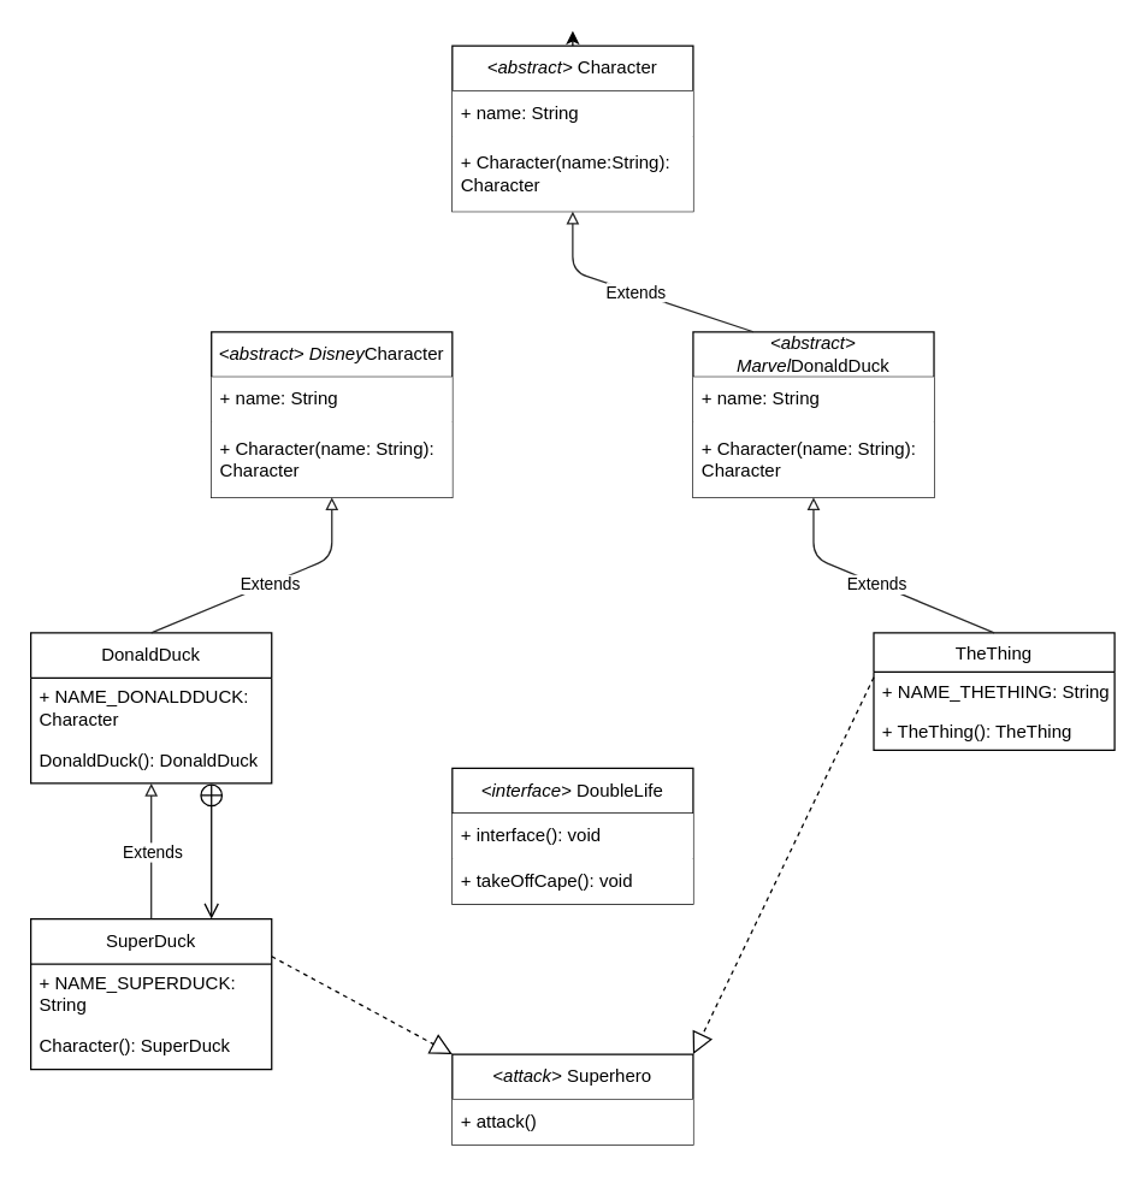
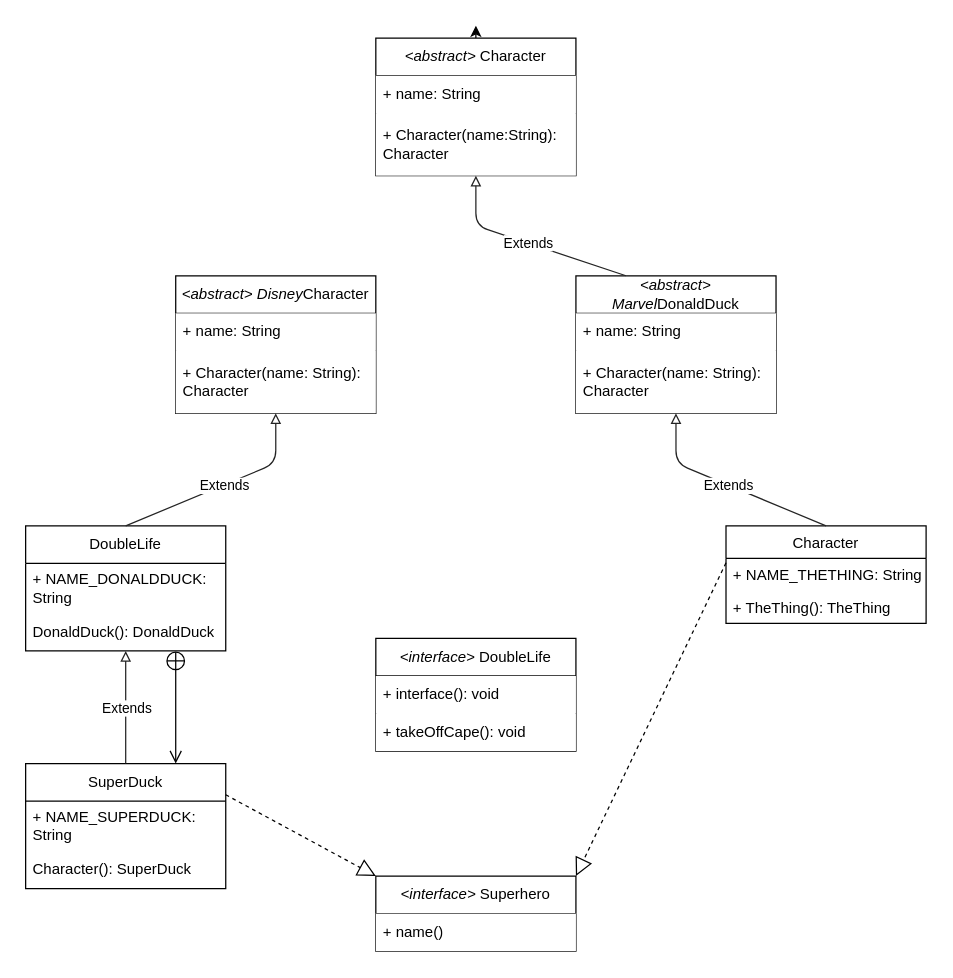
  <mxCell id="0" />
  <mxCell id="1" parent="0" />
  <mxCell id="2" style="edgeStyle=none;html=1;exitX=0.5;exitY=0;exitDx=0;exitDy=0;" parent="1" source="3" edge="1"><mxGeometry relative="1" as="geometry"><mxPoint x="380" y="20" as="targetPoint" /></mxGeometry></mxCell>
  <mxCell id="3" value="&lt;i&gt;&amp;lt;abstract&amp;gt; &lt;/i&gt;Character" style="swimlane;fontStyle=0;childLayout=stackLayout;horizontal=1;startSize=30;horizontalStack=0;resizeParent=1;resizeParentMax=0;resizeLast=0;collapsible=1;marginBottom=0;whiteSpace=wrap;html=1;gradientColor=none;" parent="1" vertex="1"><mxGeometry x="300" y="30" width="160" height="110" as="geometry" /></mxCell>
  <mxCell id="4" value="+ name: String" style="text;strokeColor=none;fillColor=default;align=left;verticalAlign=middle;spacingLeft=4;spacingRight=4;overflow=hidden;points=[[0,0.5],[1,0.5]];portConstraint=eastwest;rotatable=0;whiteSpace=wrap;html=1;" parent="3" vertex="1"><mxGeometry y="30" width="160" height="30" as="geometry" /></mxCell>
  <mxCell id="5" value="+ Character(name:String):&amp;nbsp; Character" style="text;strokeColor=none;fillColor=default;align=left;verticalAlign=middle;spacingLeft=4;spacingRight=4;overflow=hidden;points=[[0,0.5],[1,0.5]];portConstraint=eastwest;rotatable=0;whiteSpace=wrap;html=1;" parent="3" vertex="1"><mxGeometry y="60" width="160" height="50" as="geometry" /></mxCell>
  <mxCell id="6" value="&lt;i&gt;&amp;lt;abstract&amp;gt; Disney&lt;/i&gt;Character" style="swimlane;fontStyle=0;childLayout=stackLayout;horizontal=1;startSize=30;horizontalStack=0;resizeParent=1;resizeParentMax=0;resizeLast=0;collapsible=1;marginBottom=0;whiteSpace=wrap;html=1;gradientColor=none;" parent="1" vertex="1"><mxGeometry x="140" y="220" width="160" height="110" as="geometry" /></mxCell>
  <mxCell id="7" value="+ name: String" style="text;strokeColor=none;fillColor=default;align=left;verticalAlign=middle;spacingLeft=4;spacingRight=4;overflow=hidden;points=[[0,0.5],[1,0.5]];portConstraint=eastwest;rotatable=0;whiteSpace=wrap;html=1;" parent="6" vertex="1"><mxGeometry y="30" width="160" height="30" as="geometry" /></mxCell>
  <mxCell id="8" value="+ Character(name: String): Character" style="text;strokeColor=none;fillColor=default;align=left;verticalAlign=middle;spacingLeft=4;spacingRight=4;overflow=hidden;points=[[0,0.5],[1,0.5]];portConstraint=eastwest;rotatable=0;whiteSpace=wrap;html=1;" parent="6" vertex="1"><mxGeometry y="60" width="160" height="50" as="geometry" /></mxCell>
  <mxCell id="9" value="&lt;i&gt;&amp;lt;abstract&amp;gt; Marvel&lt;/i&gt;DonaldDuck" style="swimlane;fontStyle=0;childLayout=stackLayout;horizontal=1;startSize=30;horizontalStack=0;resizeParent=1;resizeParentMax=0;resizeLast=0;collapsible=1;marginBottom=0;whiteSpace=wrap;html=1;gradientColor=none;" parent="1" vertex="1"><mxGeometry x="460" y="220" width="160" height="110" as="geometry" /></mxCell>
  <mxCell id="10" value="+ name: String" style="text;strokeColor=none;fillColor=default;align=left;verticalAlign=middle;spacingLeft=4;spacingRight=4;overflow=hidden;points=[[0,0.5],[1,0.5]];portConstraint=eastwest;rotatable=0;whiteSpace=wrap;html=1;" parent="9" vertex="1"><mxGeometry y="30" width="160" height="30" as="geometry" /></mxCell>
  <mxCell id="11" value="+ Character(name: String): Character" style="text;strokeColor=none;fillColor=default;align=left;verticalAlign=middle;spacingLeft=4;spacingRight=4;overflow=hidden;points=[[0,0.5],[1,0.5]];portConstraint=eastwest;rotatable=0;whiteSpace=wrap;html=1;" parent="9" vertex="1"><mxGeometry y="60" width="160" height="50" as="geometry" /></mxCell>
  <mxCell id="12" value="&lt;i&gt;&amp;lt;interface&amp;gt; &lt;/i&gt;DoubleLife" style="swimlane;fontStyle=0;childLayout=stackLayout;horizontal=1;startSize=30;horizontalStack=0;resizeParent=1;resizeParentMax=0;resizeLast=0;collapsible=1;marginBottom=0;whiteSpace=wrap;html=1;gradientColor=none;" parent="1" vertex="1"><mxGeometry x="300" y="510" width="160" height="90" as="geometry" /></mxCell>
  <mxCell id="13" value="+ interface(): void" style="text;strokeColor=none;fillColor=default;align=left;verticalAlign=middle;spacingLeft=4;spacingRight=4;overflow=hidden;points=[[0,0.5],[1,0.5]];portConstraint=eastwest;rotatable=0;whiteSpace=wrap;html=1;" parent="12" vertex="1"><mxGeometry y="30" width="160" height="30" as="geometry" /></mxCell>
  <mxCell id="14" value="+ takeOffCape(): void" style="text;strokeColor=none;fillColor=default;align=left;verticalAlign=middle;spacingLeft=4;spacingRight=4;overflow=hidden;points=[[0,0.5],[1,0.5]];portConstraint=eastwest;rotatable=0;whiteSpace=wrap;html=1;" parent="12" vertex="1"><mxGeometry y="60" width="160" height="30" as="geometry" /></mxCell>
- <mxCell id="15" value="&lt;i&gt;&amp;lt;attack&amp;gt; &lt;/i&gt;Superhero" style="swimlane;fontStyle=0;childLayout=stackLayout;horizontal=1;startSize=30;horizontalStack=0;resizeParent=1;resizeParentMax=0;resizeLast=0;collapsible=1;marginBottom=0;whiteSpace=wrap;html=1;gradientColor=none;" parent="1" vertex="1"><mxGeometry x="300" y="700" width="160" height="60" as="geometry" /></mxCell>
- <mxCell id="16" value="+ attack()" style="text;strokeColor=none;fillColor=default;align=left;verticalAlign=middle;spacingLeft=4;spacingRight=4;overflow=hidden;points=[[0,0.5],[1,0.5]];portConstraint=eastwest;rotatable=0;whiteSpace=wrap;html=1;" parent="15" vertex="1"><mxGeometry y="30" width="160" height="30" as="geometry" /></mxCell>
+ <mxCell id="15" value="&lt;i&gt;&amp;lt;interface&amp;gt; &lt;/i&gt;Superhero" style="swimlane;fontStyle=0;childLayout=stackLayout;horizontal=1;startSize=30;horizontalStack=0;resizeParent=1;resizeParentMax=0;resizeLast=0;collapsible=1;marginBottom=0;whiteSpace=wrap;html=1;gradientColor=none;" parent="1" vertex="1"><mxGeometry x="300" y="700" width="160" height="60" as="geometry" /></mxCell>
+ <mxCell id="16" value="+ name()" style="text;strokeColor=none;fillColor=default;align=left;verticalAlign=middle;spacingLeft=4;spacingRight=4;overflow=hidden;points=[[0,0.5],[1,0.5]];portConstraint=eastwest;rotatable=0;whiteSpace=wrap;html=1;" parent="15" vertex="1"><mxGeometry y="30" width="160" height="30" as="geometry" /></mxCell>
  <mxCell id="17" value="" style="endArrow=block;html=1;exitX=0.25;exitY=0;exitDx=0;exitDy=0;endFill=0;strokeColor=#242424;" parent="1" source="9" edge="1"><mxGeometry relative="1" as="geometry"><mxPoint x="270" y="230" as="sourcePoint" /><mxPoint x="380" y="140" as="targetPoint" /><Array as="points"><mxPoint x="380" y="180" /></Array></mxGeometry></mxCell>
  <mxCell id="18" value="Extends" style="edgeLabel;resizable=0;html=1;align=center;verticalAlign=middle;fillColor=default;gradientColor=none;" parent="17" connectable="0" vertex="1"><mxGeometry relative="1" as="geometry" /></mxCell>
- <mxCell id="19" value="DonaldDuck" style="swimlane;fontStyle=0;childLayout=stackLayout;horizontal=1;startSize=30;horizontalStack=0;resizeParent=1;resizeParentMax=0;resizeLast=0;collapsible=1;marginBottom=0;whiteSpace=wrap;html=1;fillColor=default;gradientColor=none;swimlaneFillColor=default;" parent="1" vertex="1"><mxGeometry x="20" y="420" width="160" height="100" as="geometry" /></mxCell>
- <mxCell id="20" value="+ NAME_DONALDDUCK: Character" style="text;strokeColor=none;fillColor=none;align=left;verticalAlign=middle;spacingLeft=4;spacingRight=4;overflow=hidden;points=[[0,0.5],[1,0.5]];portConstraint=eastwest;rotatable=0;whiteSpace=wrap;html=1;" parent="19" vertex="1"><mxGeometry y="30" width="160" height="40" as="geometry" /></mxCell>
+ <mxCell id="19" value="DoubleLife" style="swimlane;fontStyle=0;childLayout=stackLayout;horizontal=1;startSize=30;horizontalStack=0;resizeParent=1;resizeParentMax=0;resizeLast=0;collapsible=1;marginBottom=0;whiteSpace=wrap;html=1;fillColor=default;gradientColor=none;swimlaneFillColor=default;" parent="1" vertex="1"><mxGeometry x="20" y="420" width="160" height="100" as="geometry" /></mxCell>
+ <mxCell id="20" value="+ NAME_DONALDDUCK: String" style="text;strokeColor=none;fillColor=none;align=left;verticalAlign=middle;spacingLeft=4;spacingRight=4;overflow=hidden;points=[[0,0.5],[1,0.5]];portConstraint=eastwest;rotatable=0;whiteSpace=wrap;html=1;" parent="19" vertex="1"><mxGeometry y="30" width="160" height="40" as="geometry" /></mxCell>
  <mxCell id="21" value="DonaldDuck(): DonaldDuck" style="text;strokeColor=none;fillColor=none;align=left;verticalAlign=middle;spacingLeft=4;spacingRight=4;overflow=hidden;points=[[0,0.5],[1,0.5]];portConstraint=eastwest;rotatable=0;whiteSpace=wrap;html=1;" parent="19" vertex="1"><mxGeometry y="70" width="160" height="30" as="geometry" /></mxCell>
  <mxCell id="22" value="" style="endArrow=block;html=1;entryX=0.5;entryY=1;entryDx=0;entryDy=0;endFill=0;strokeColor=#242424;" parent="1" edge="1"><mxGeometry relative="1" as="geometry"><mxPoint x="100" y="420" as="sourcePoint" /><mxPoint x="220" y="330" as="targetPoint" /><Array as="points"><mxPoint x="220" y="370" /></Array></mxGeometry></mxCell>
  <mxCell id="23" value="Extends" style="edgeLabel;resizable=0;html=1;align=center;verticalAlign=middle;fillColor=default;gradientColor=none;" parent="22" connectable="0" vertex="1"><mxGeometry relative="1" as="geometry" /></mxCell>
  <mxCell id="24" value="SuperDuck" style="swimlane;fontStyle=0;childLayout=stackLayout;horizontal=1;startSize=30;horizontalStack=0;resizeParent=1;resizeParentMax=0;resizeLast=0;collapsible=1;marginBottom=0;whiteSpace=wrap;html=1;fillColor=default;gradientColor=none;swimlaneFillColor=default;" parent="1" vertex="1"><mxGeometry x="20" y="610" width="160" height="100" as="geometry" /></mxCell>
  <mxCell id="25" value="+ NAME_SUPERDUCK: String" style="text;strokeColor=none;fillColor=none;align=left;verticalAlign=middle;spacingLeft=4;spacingRight=4;overflow=hidden;points=[[0,0.5],[1,0.5]];portConstraint=eastwest;rotatable=0;whiteSpace=wrap;html=1;" parent="24" vertex="1"><mxGeometry y="30" width="160" height="40" as="geometry" /></mxCell>
  <mxCell id="26" value="Character(): SuperDuck" style="text;strokeColor=none;fillColor=none;align=left;verticalAlign=middle;spacingLeft=4;spacingRight=4;overflow=hidden;points=[[0,0.5],[1,0.5]];portConstraint=eastwest;rotatable=0;whiteSpace=wrap;html=1;" parent="24" vertex="1"><mxGeometry y="70" width="160" height="30" as="geometry" /></mxCell>
  <mxCell id="27" value="" style="endArrow=block;html=1;endFill=0;strokeColor=#242424;" parent="1" edge="1"><mxGeometry relative="1" as="geometry"><mxPoint x="100" y="610" as="sourcePoint" /><mxPoint x="100" y="520" as="targetPoint" /><Array as="points"><mxPoint x="100" y="580" /><mxPoint x="100" y="560" /></Array></mxGeometry></mxCell>
  <mxCell id="28" value="Extends" style="edgeLabel;resizable=0;html=1;align=center;verticalAlign=middle;fillColor=default;gradientColor=none;" parent="27" connectable="0" vertex="1"><mxGeometry relative="1" as="geometry" /></mxCell>
  <mxCell id="29" value="" style="endArrow=open;startArrow=circlePlus;endFill=0;startFill=0;endSize=8;html=1;entryX=0.75;entryY=0;entryDx=0;entryDy=0;" parent="1" target="24" edge="1"><mxGeometry width="160" relative="1" as="geometry"><mxPoint x="140" y="520" as="sourcePoint" /><mxPoint x="290" y="520" as="targetPoint" /><Array as="points"><mxPoint x="140" y="570" /></Array></mxGeometry></mxCell>
  <mxCell id="30" value="" style="endArrow=block;dashed=1;endFill=0;endSize=12;html=1;exitX=1;exitY=0.25;exitDx=0;exitDy=0;entryX=0;entryY=0;entryDx=0;entryDy=0;" parent="1" edge="1"><mxGeometry width="160" relative="1" as="geometry"><mxPoint x="180" y="635" as="sourcePoint" /><mxPoint x="300" y="700" as="targetPoint" /><Array as="points" /></mxGeometry></mxCell>
- <mxCell id="31" value="TheThing" style="swimlane;fontStyle=0;childLayout=stackLayout;horizontal=1;startSize=26;fillColor=none;horizontalStack=0;resizeParent=1;resizeParentMax=0;resizeLast=0;collapsible=1;marginBottom=0;" parent="1" vertex="1"><mxGeometry x="580" y="420" width="160" height="78" as="geometry" /></mxCell>
+ <mxCell id="31" value="Character" style="swimlane;fontStyle=0;childLayout=stackLayout;horizontal=1;startSize=26;fillColor=none;horizontalStack=0;resizeParent=1;resizeParentMax=0;resizeLast=0;collapsible=1;marginBottom=0;" parent="1" vertex="1"><mxGeometry x="580" y="420" width="160" height="78" as="geometry" /></mxCell>
  <mxCell id="32" value="+ NAME_THETHING: String" style="text;strokeColor=none;fillColor=none;align=left;verticalAlign=top;spacingLeft=4;spacingRight=4;overflow=hidden;rotatable=0;points=[[0,0.5],[1,0.5]];portConstraint=eastwest;" parent="31" vertex="1"><mxGeometry y="26" width="160" height="26" as="geometry" /></mxCell>
  <mxCell id="33" value="+ TheThing(): TheThing" style="text;strokeColor=none;fillColor=none;align=left;verticalAlign=top;spacingLeft=4;spacingRight=4;overflow=hidden;rotatable=0;points=[[0,0.5],[1,0.5]];portConstraint=eastwest;" parent="31" vertex="1"><mxGeometry y="52" width="160" height="26" as="geometry" /></mxCell>
  <mxCell id="34" value="" style="endArrow=block;dashed=1;endFill=0;endSize=12;html=1;exitX=0;exitY=0.25;exitDx=0;exitDy=0;entryX=1;entryY=0;entryDx=0;entryDy=0;" parent="1" target="15" edge="1"><mxGeometry width="160" relative="1" as="geometry"><mxPoint x="580" y="449.5" as="sourcePoint" /><mxPoint x="460" y="520" as="targetPoint" /><Array as="points" /></mxGeometry></mxCell>
  <mxCell id="35" value="" style="endArrow=block;html=1;endFill=0;strokeColor=#242424;" parent="1" edge="1"><mxGeometry relative="1" as="geometry"><mxPoint x="660" y="420" as="sourcePoint" /><mxPoint x="540" y="330" as="targetPoint" /><Array as="points"><mxPoint x="540" y="370" /></Array></mxGeometry></mxCell>
  <mxCell id="36" value="Extends" style="edgeLabel;resizable=0;html=1;align=center;verticalAlign=middle;fillColor=default;gradientColor=none;" parent="35" connectable="0" vertex="1"><mxGeometry relative="1" as="geometry" /></mxCell>
